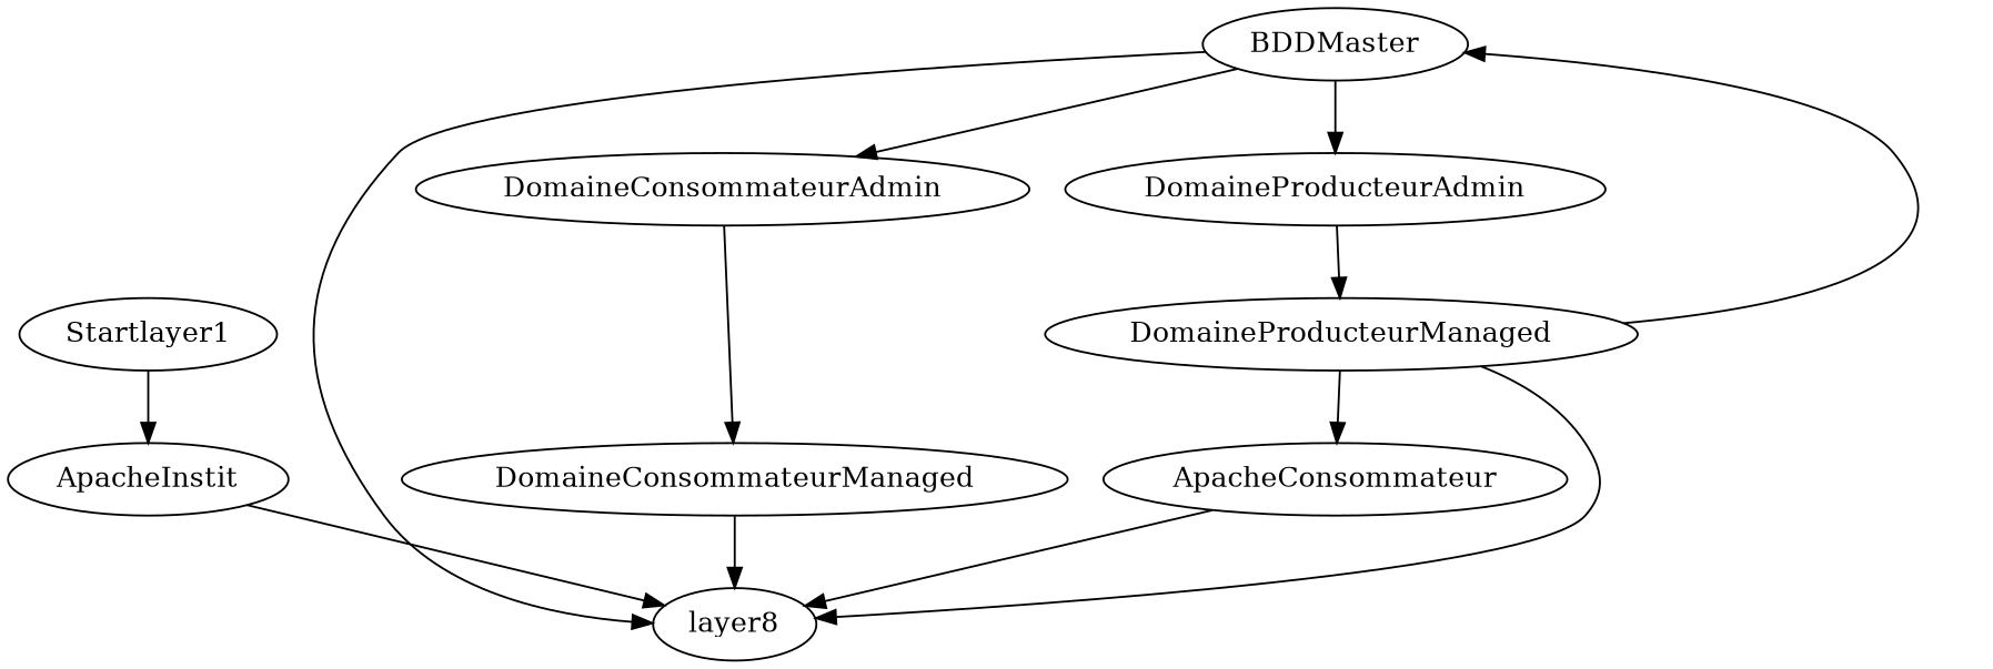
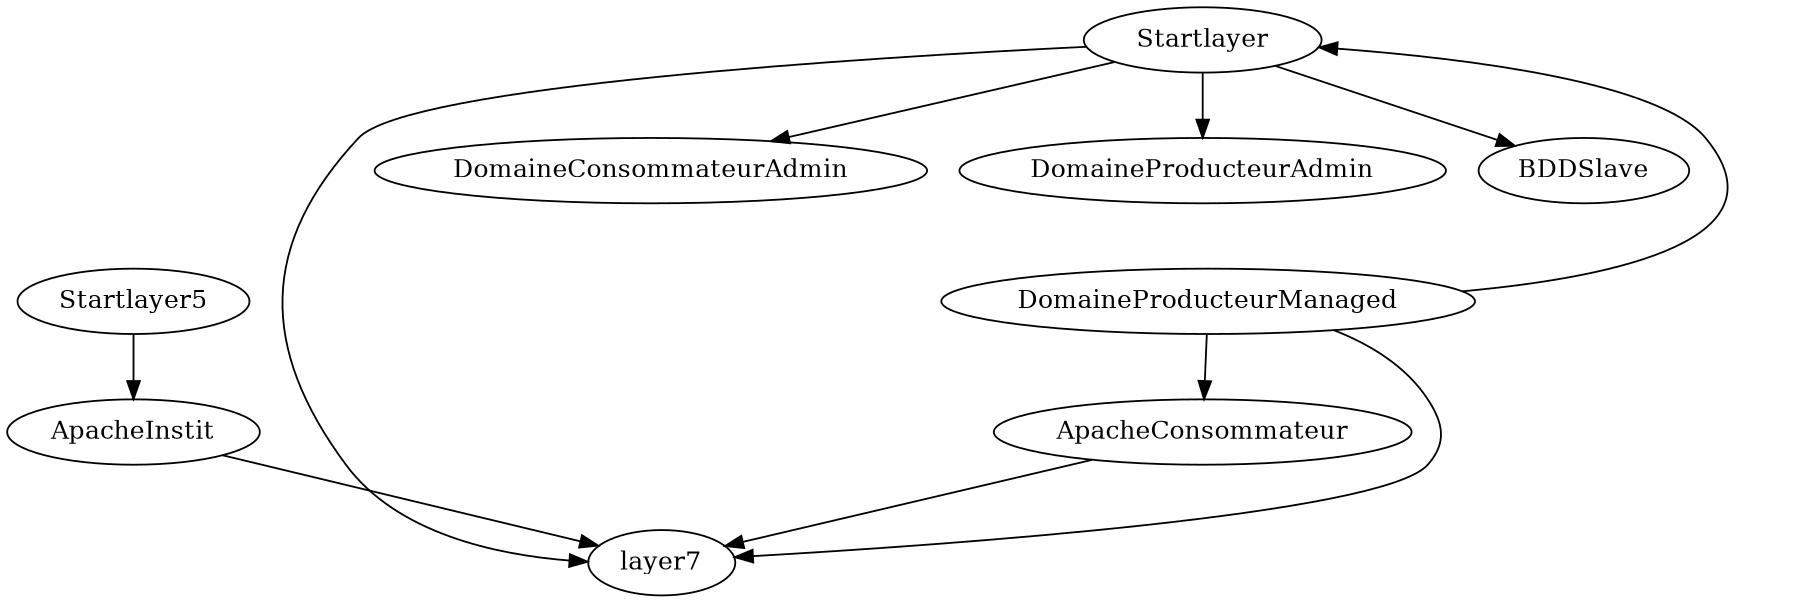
  digraph {
-   Startlayer5 [label=Startlayer1]
+   Startlayer5
    ApacheInstit
-   layer7 [label=layer8]
-   BDDMaster
+   layer7
+   BDDMaster [label=Startlayer]
    DomaineProducteurAdmin
    DomaineConsommateurAdmin
+   BDDSlave
    ApacheConsommateur
    DomaineProducteurManaged
-   DomaineConsommateurManaged
    Startlayer5 -> ApacheInstit
    ApacheInstit -> layer7
    BDDMaster -> layer7
    BDDMaster -> DomaineProducteurAdmin
    BDDMaster -> DomaineConsommateurAdmin
-   DomaineProducteurAdmin -> DomaineProducteurManaged
-   DomaineConsommateurAdmin -> DomaineConsommateurManaged
+   BDDMaster -> BDDSlave
    ApacheConsommateur -> layer7
    DomaineProducteurManaged -> layer7
    DomaineProducteurManaged -> BDDMaster
    DomaineProducteurManaged -> ApacheConsommateur
-   DomaineConsommateurManaged -> layer7
  }
